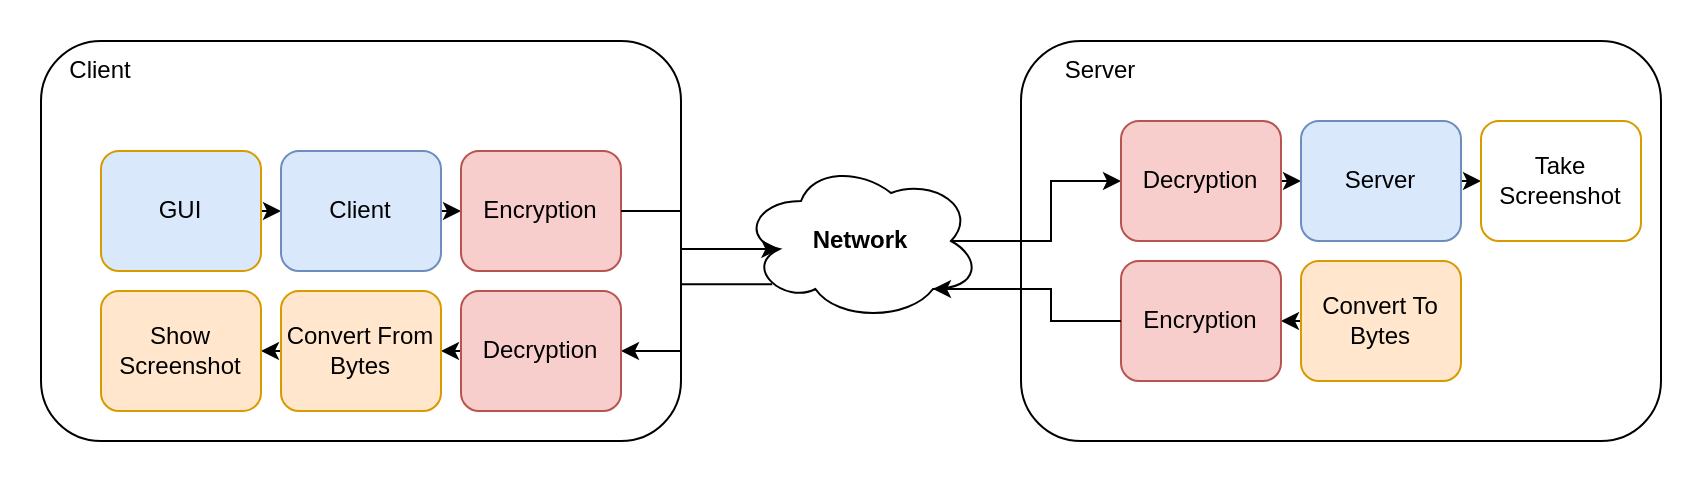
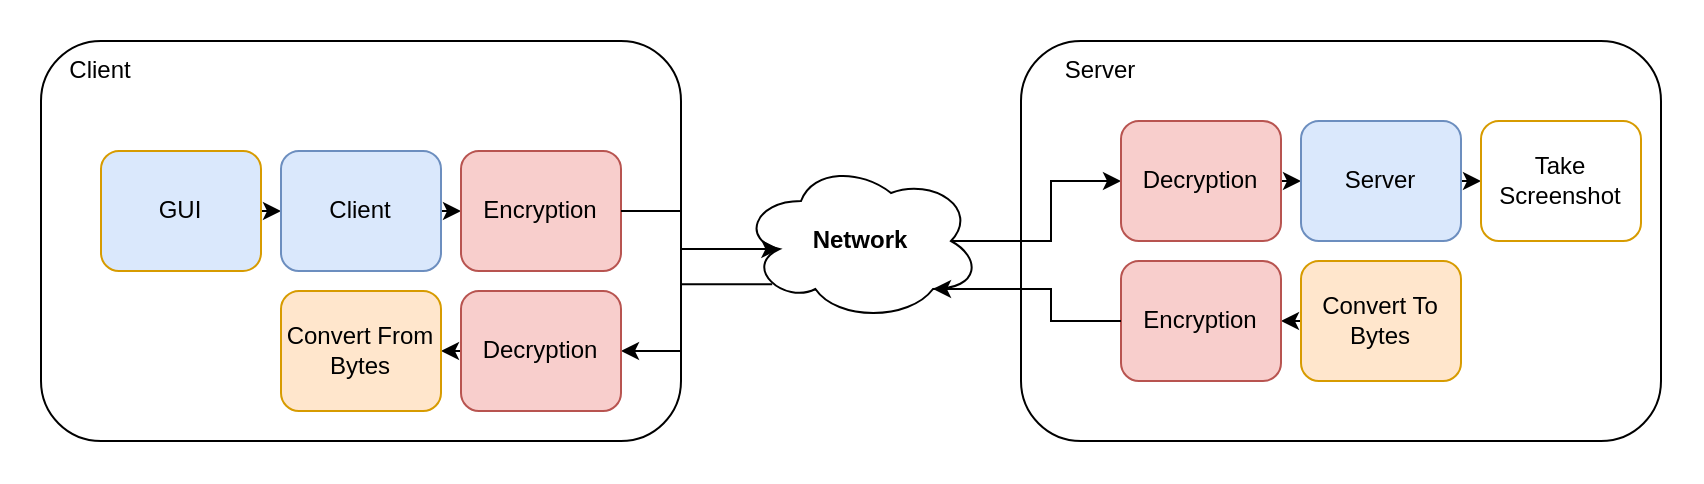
  <mxCell id="0" />
  <mxCell id="1" parent="0" />
  <mxCell id="2" value="" style="rounded=1;whiteSpace=wrap;html=1;" vertex="1" parent="1"><mxGeometry x="510" y="20" width="320" height="200" as="geometry" /></mxCell>
  <mxCell id="3" value="" style="rounded=1;whiteSpace=wrap;html=1;" vertex="1" parent="1"><mxGeometry x="20" y="20" width="320" height="200" as="geometry" /></mxCell>
  <mxCell id="4" style="edgeStyle=orthogonalEdgeStyle;rounded=0;orthogonalLoop=1;jettySize=auto;html=1;exitX=0.875;exitY=0.5;exitDx=0;exitDy=0;exitPerimeter=0;entryX=0;entryY=0.5;entryDx=0;entryDy=0;" edge="1" parent="1" source="6" target="22"><mxGeometry relative="1" as="geometry" /></mxCell>
  <mxCell id="5" style="edgeStyle=orthogonalEdgeStyle;rounded=0;orthogonalLoop=1;jettySize=auto;html=1;exitX=0.13;exitY=0.77;exitDx=0;exitDy=0;exitPerimeter=0;entryX=1;entryY=0.5;entryDx=0;entryDy=0;" edge="1" parent="1" source="6" target="31"><mxGeometry relative="1" as="geometry" /></mxCell>
  <mxCell id="6" value="&lt;b&gt;Network&lt;/b&gt;" style="ellipse;shape=cloud;whiteSpace=wrap;html=1;" vertex="1" parent="1"><mxGeometry x="370" y="80" width="120" height="80" as="geometry" /></mxCell>
  <mxCell id="7" style="edgeStyle=orthogonalEdgeStyle;rounded=0;orthogonalLoop=1;jettySize=auto;html=1;exitX=1;exitY=0.5;exitDx=0;exitDy=0;entryX=0;entryY=0.5;entryDx=0;entryDy=0;" edge="1" parent="1" source="8" target="18"><mxGeometry relative="1" as="geometry" /></mxCell>
  <mxCell id="8" value="GUI" style="rounded=1;whiteSpace=wrap;html=1;fillColor=#dae8fc;strokeColor=#d79b00;" vertex="1" parent="1"><mxGeometry x="50" y="75" width="80" height="60" as="geometry" /></mxCell>
  <mxCell id="9" value="" style="edgeStyle=orthogonalEdgeStyle;rounded=0;orthogonalLoop=1;jettySize=auto;html=1;" edge="1" parent="1"><mxGeometry relative="1" as="geometry"><mxPoint x="700" y="50" as="targetPoint" /></mxGeometry></mxCell>
  <mxCell id="10" value="" style="edgeStyle=orthogonalEdgeStyle;rounded=0;orthogonalLoop=1;jettySize=auto;html=1;" edge="1" parent="1"><mxGeometry relative="1" as="geometry"><mxPoint x="700" y="50" as="targetPoint" /></mxGeometry></mxCell>
  <mxCell id="11" value="Not Registered" style="edgeLabel;html=1;align=center;verticalAlign=middle;resizable=0;points=[];" vertex="1" connectable="0" parent="10"><mxGeometry x="-0.141" relative="1" as="geometry"><mxPoint as="offset" /></mxGeometry></mxCell>
  <mxCell id="12" style="edgeStyle=orthogonalEdgeStyle;rounded=0;orthogonalLoop=1;jettySize=auto;html=1;exitX=1;exitY=0.5;exitDx=0;exitDy=0;exitPerimeter=0;" edge="1" parent="1"><mxGeometry relative="1" as="geometry"><mxPoint x="700" y="145" as="targetPoint" /></mxGeometry></mxCell>
  <mxCell id="13" value="Text" style="edgeLabel;html=1;align=center;verticalAlign=middle;resizable=0;points=[];" vertex="1" connectable="0" parent="12"><mxGeometry x="-0.095" relative="1" as="geometry"><mxPoint as="offset" /></mxGeometry></mxCell>
  <mxCell id="14" value="Registered" style="edgeLabel;html=1;align=center;verticalAlign=middle;resizable=0;points=[];" vertex="1" connectable="0" parent="12"><mxGeometry x="-0.095" y="3" relative="1" as="geometry"><mxPoint as="offset" /></mxGeometry></mxCell>
  <mxCell id="15" value="Client" style="text;html=1;align=center;verticalAlign=middle;whiteSpace=wrap;rounded=0;" vertex="1" parent="1"><mxGeometry x="20" y="20" width="60" height="30" as="geometry" /></mxCell>
  <mxCell id="16" value="Server" style="text;html=1;align=center;verticalAlign=middle;whiteSpace=wrap;rounded=0;" vertex="1" parent="1"><mxGeometry x="520" y="20" width="60" height="30" as="geometry" /></mxCell>
  <mxCell id="17" style="edgeStyle=orthogonalEdgeStyle;rounded=0;orthogonalLoop=1;jettySize=auto;html=1;exitX=1;exitY=0.5;exitDx=0;exitDy=0;entryX=0;entryY=0.5;entryDx=0;entryDy=0;" edge="1" parent="1" source="18" target="19"><mxGeometry relative="1" as="geometry" /></mxCell>
  <mxCell id="18" value="Client" style="rounded=1;whiteSpace=wrap;html=1;fillColor=#dae8fc;strokeColor=#6c8ebf;" vertex="1" parent="1"><mxGeometry x="140" y="75" width="80" height="60" as="geometry" /></mxCell>
  <mxCell id="19" value="Encryption" style="rounded=1;whiteSpace=wrap;html=1;fillColor=#f8cecc;strokeColor=#b85450;" vertex="1" parent="1"><mxGeometry x="230" y="75" width="80" height="60" as="geometry" /></mxCell>
  <mxCell id="20" style="edgeStyle=orthogonalEdgeStyle;rounded=0;orthogonalLoop=1;jettySize=auto;html=1;exitX=1;exitY=0.5;exitDx=0;exitDy=0;entryX=0.16;entryY=0.55;entryDx=0;entryDy=0;entryPerimeter=0;" edge="1" parent="1" source="19" target="6"><mxGeometry relative="1" as="geometry" /></mxCell>
  <mxCell id="21" style="edgeStyle=orthogonalEdgeStyle;rounded=0;orthogonalLoop=1;jettySize=auto;html=1;exitX=1;exitY=0.5;exitDx=0;exitDy=0;entryX=0;entryY=0.5;entryDx=0;entryDy=0;" edge="1" parent="1" source="22" target="24"><mxGeometry relative="1" as="geometry" /></mxCell>
  <mxCell id="22" value="Decryption" style="rounded=1;whiteSpace=wrap;html=1;fillColor=#f8cecc;strokeColor=#b85450;" vertex="1" parent="1"><mxGeometry x="560" y="60" width="80" height="60" as="geometry" /></mxCell>
  <mxCell id="23" style="edgeStyle=orthogonalEdgeStyle;rounded=0;orthogonalLoop=1;jettySize=auto;html=1;exitX=1;exitY=0.5;exitDx=0;exitDy=0;entryX=0;entryY=0.5;entryDx=0;entryDy=0;" edge="1" parent="1" source="24" target="25"><mxGeometry relative="1" as="geometry" /></mxCell>
  <mxCell id="24" value="Server" style="rounded=1;whiteSpace=wrap;html=1;fillColor=#dae8fc;strokeColor=#6c8ebf;" vertex="1" parent="1"><mxGeometry x="650" y="60" width="80" height="60" as="geometry" /></mxCell>
  <mxCell id="25" value="Take Screenshot" style="rounded=1;whiteSpace=wrap;html=1;fillColor=#ffffff;strokeColor=#d79b00;" vertex="1" parent="1"><mxGeometry x="740" y="60" width="80" height="60" as="geometry" /></mxCell>
  <mxCell id="26" style="edgeStyle=orthogonalEdgeStyle;rounded=0;orthogonalLoop=1;jettySize=auto;html=1;exitX=0;exitY=0.5;exitDx=0;exitDy=0;entryX=1;entryY=0.5;entryDx=0;entryDy=0;" edge="1" parent="1" source="27" target="28"><mxGeometry relative="1" as="geometry" /></mxCell>
  <mxCell id="27" value="Convert To Bytes" style="rounded=1;whiteSpace=wrap;html=1;fillColor=#ffe6cc;strokeColor=#d79b00;" vertex="1" parent="1"><mxGeometry x="650" y="130" width="80" height="60" as="geometry" /></mxCell>
  <mxCell id="28" value="Encryption" style="rounded=1;whiteSpace=wrap;html=1;fillColor=#f8cecc;strokeColor=#b85450;" vertex="1" parent="1"><mxGeometry x="560" y="130" width="80" height="60" as="geometry" /></mxCell>
  <mxCell id="29" style="edgeStyle=orthogonalEdgeStyle;rounded=0;orthogonalLoop=1;jettySize=auto;html=1;exitX=0;exitY=0.5;exitDx=0;exitDy=0;entryX=0.8;entryY=0.8;entryDx=0;entryDy=0;entryPerimeter=0;" edge="1" parent="1" source="28" target="6"><mxGeometry relative="1" as="geometry" /></mxCell>
  <mxCell id="30" style="edgeStyle=orthogonalEdgeStyle;rounded=0;orthogonalLoop=1;jettySize=auto;html=1;exitX=0;exitY=0.5;exitDx=0;exitDy=0;entryX=1;entryY=0.5;entryDx=0;entryDy=0;" edge="1" parent="1" source="31" target="33"><mxGeometry relative="1" as="geometry" /></mxCell>
  <mxCell id="31" value="Decryption" style="rounded=1;whiteSpace=wrap;html=1;fillColor=#f8cecc;strokeColor=#b85450;" vertex="1" parent="1"><mxGeometry x="230" y="145" width="80" height="60" as="geometry" /></mxCell>
- <mxCell id="32" style="edgeStyle=orthogonalEdgeStyle;rounded=0;orthogonalLoop=1;jettySize=auto;html=1;exitX=0;exitY=0.5;exitDx=0;exitDy=0;entryX=1;entryY=0.5;entryDx=0;entryDy=0;" edge="1" parent="1" source="33" target="34"><mxGeometry relative="1" as="geometry" /></mxCell>
  <mxCell id="33" value="Convert From Bytes" style="rounded=1;whiteSpace=wrap;html=1;fillColor=#ffe6cc;strokeColor=#d79b00;" vertex="1" parent="1"><mxGeometry x="140" y="145" width="80" height="60" as="geometry" /></mxCell>
- <mxCell id="34" value="Show Screenshot" style="rounded=1;whiteSpace=wrap;html=1;fillColor=#ffe6cc;strokeColor=#d79b00;" vertex="1" parent="1"><mxGeometry x="50" y="145" width="80" height="60" as="geometry" /></mxCell>
